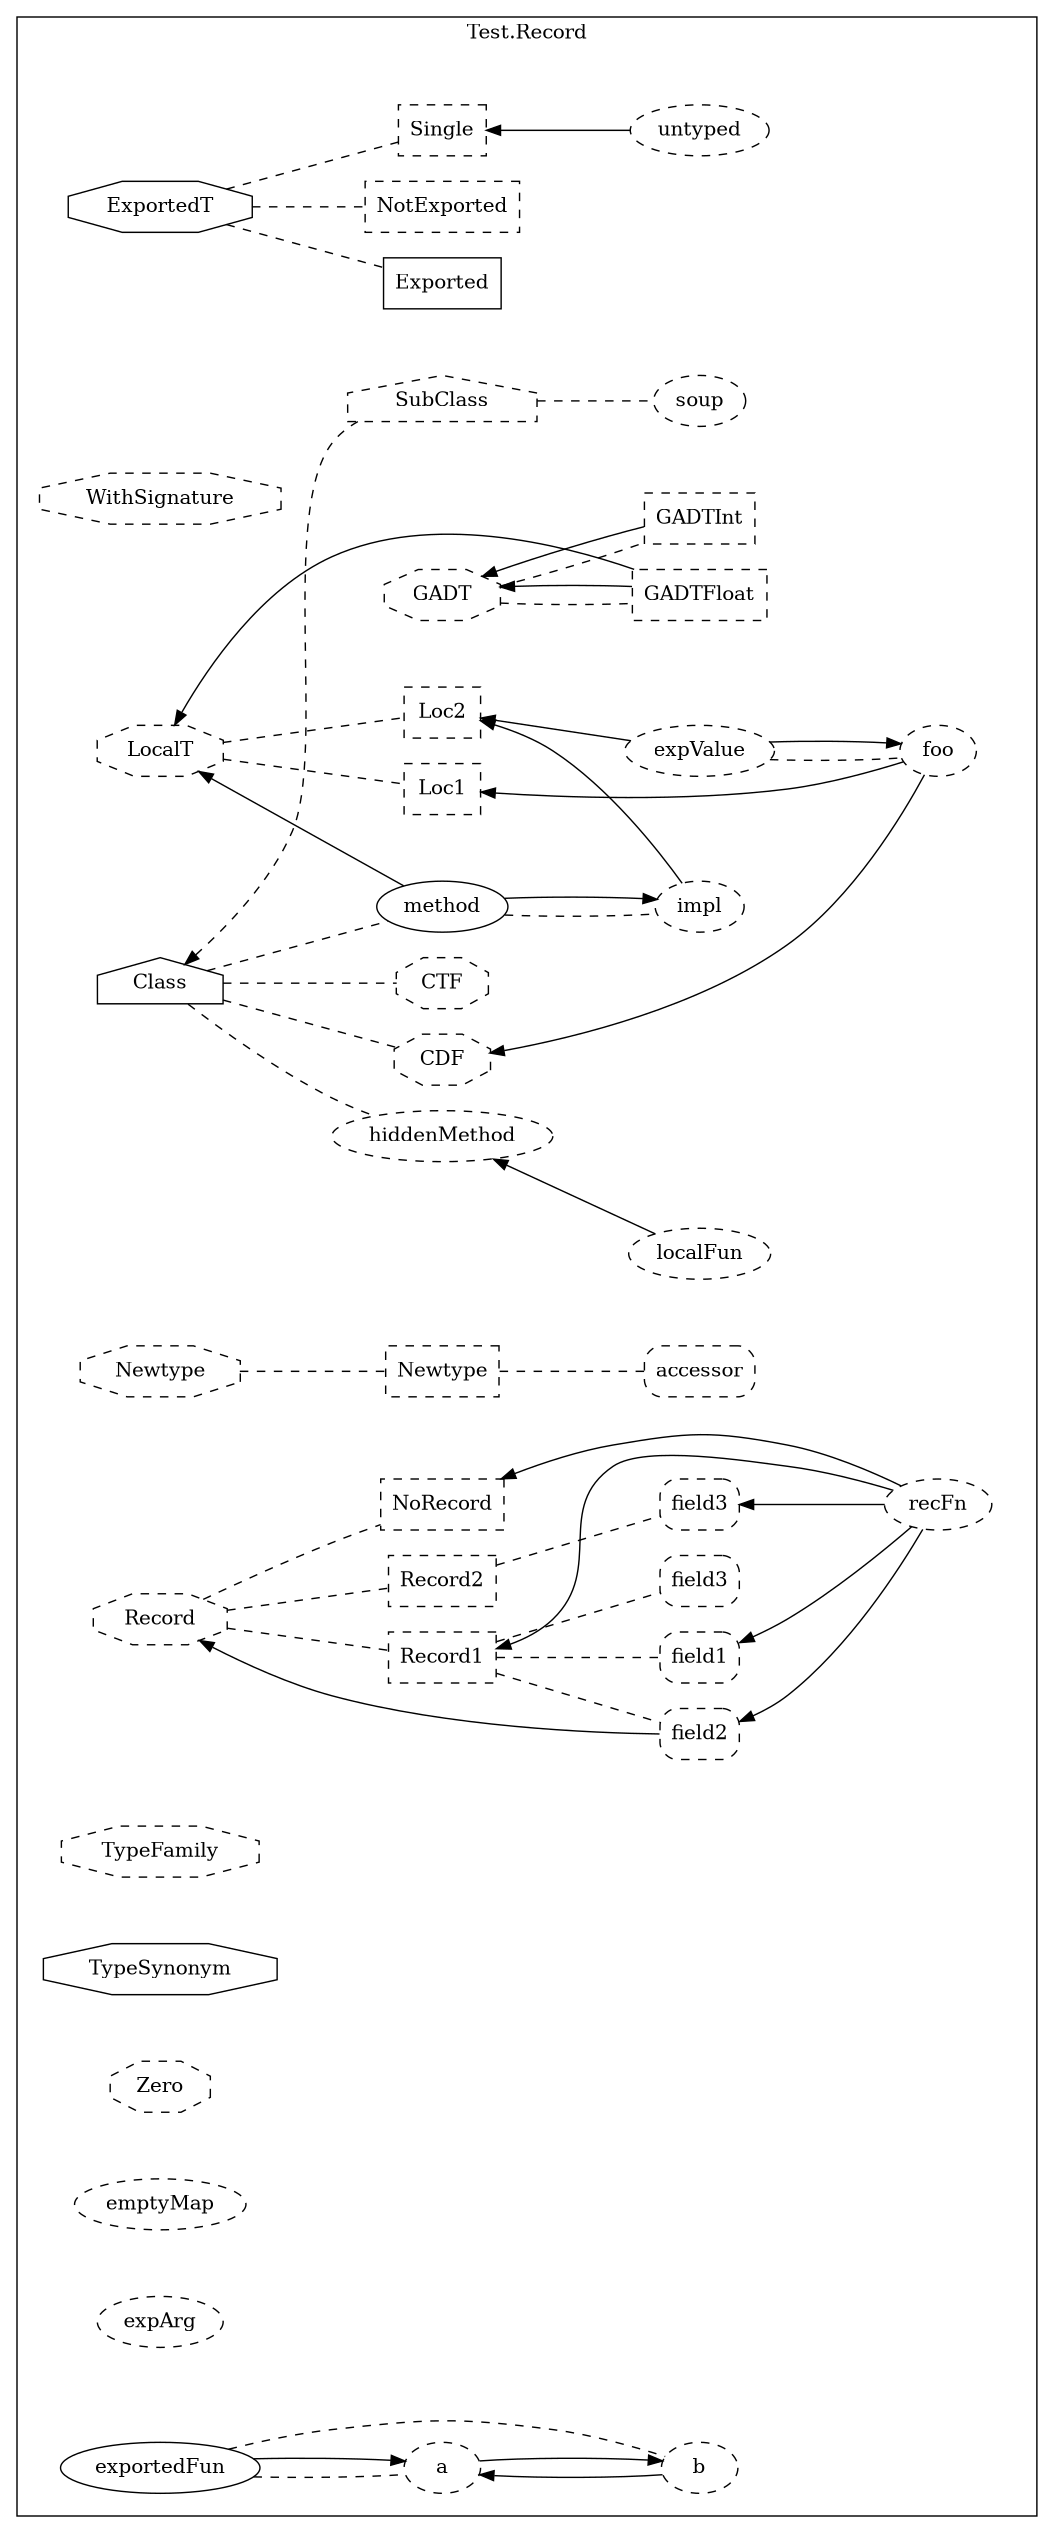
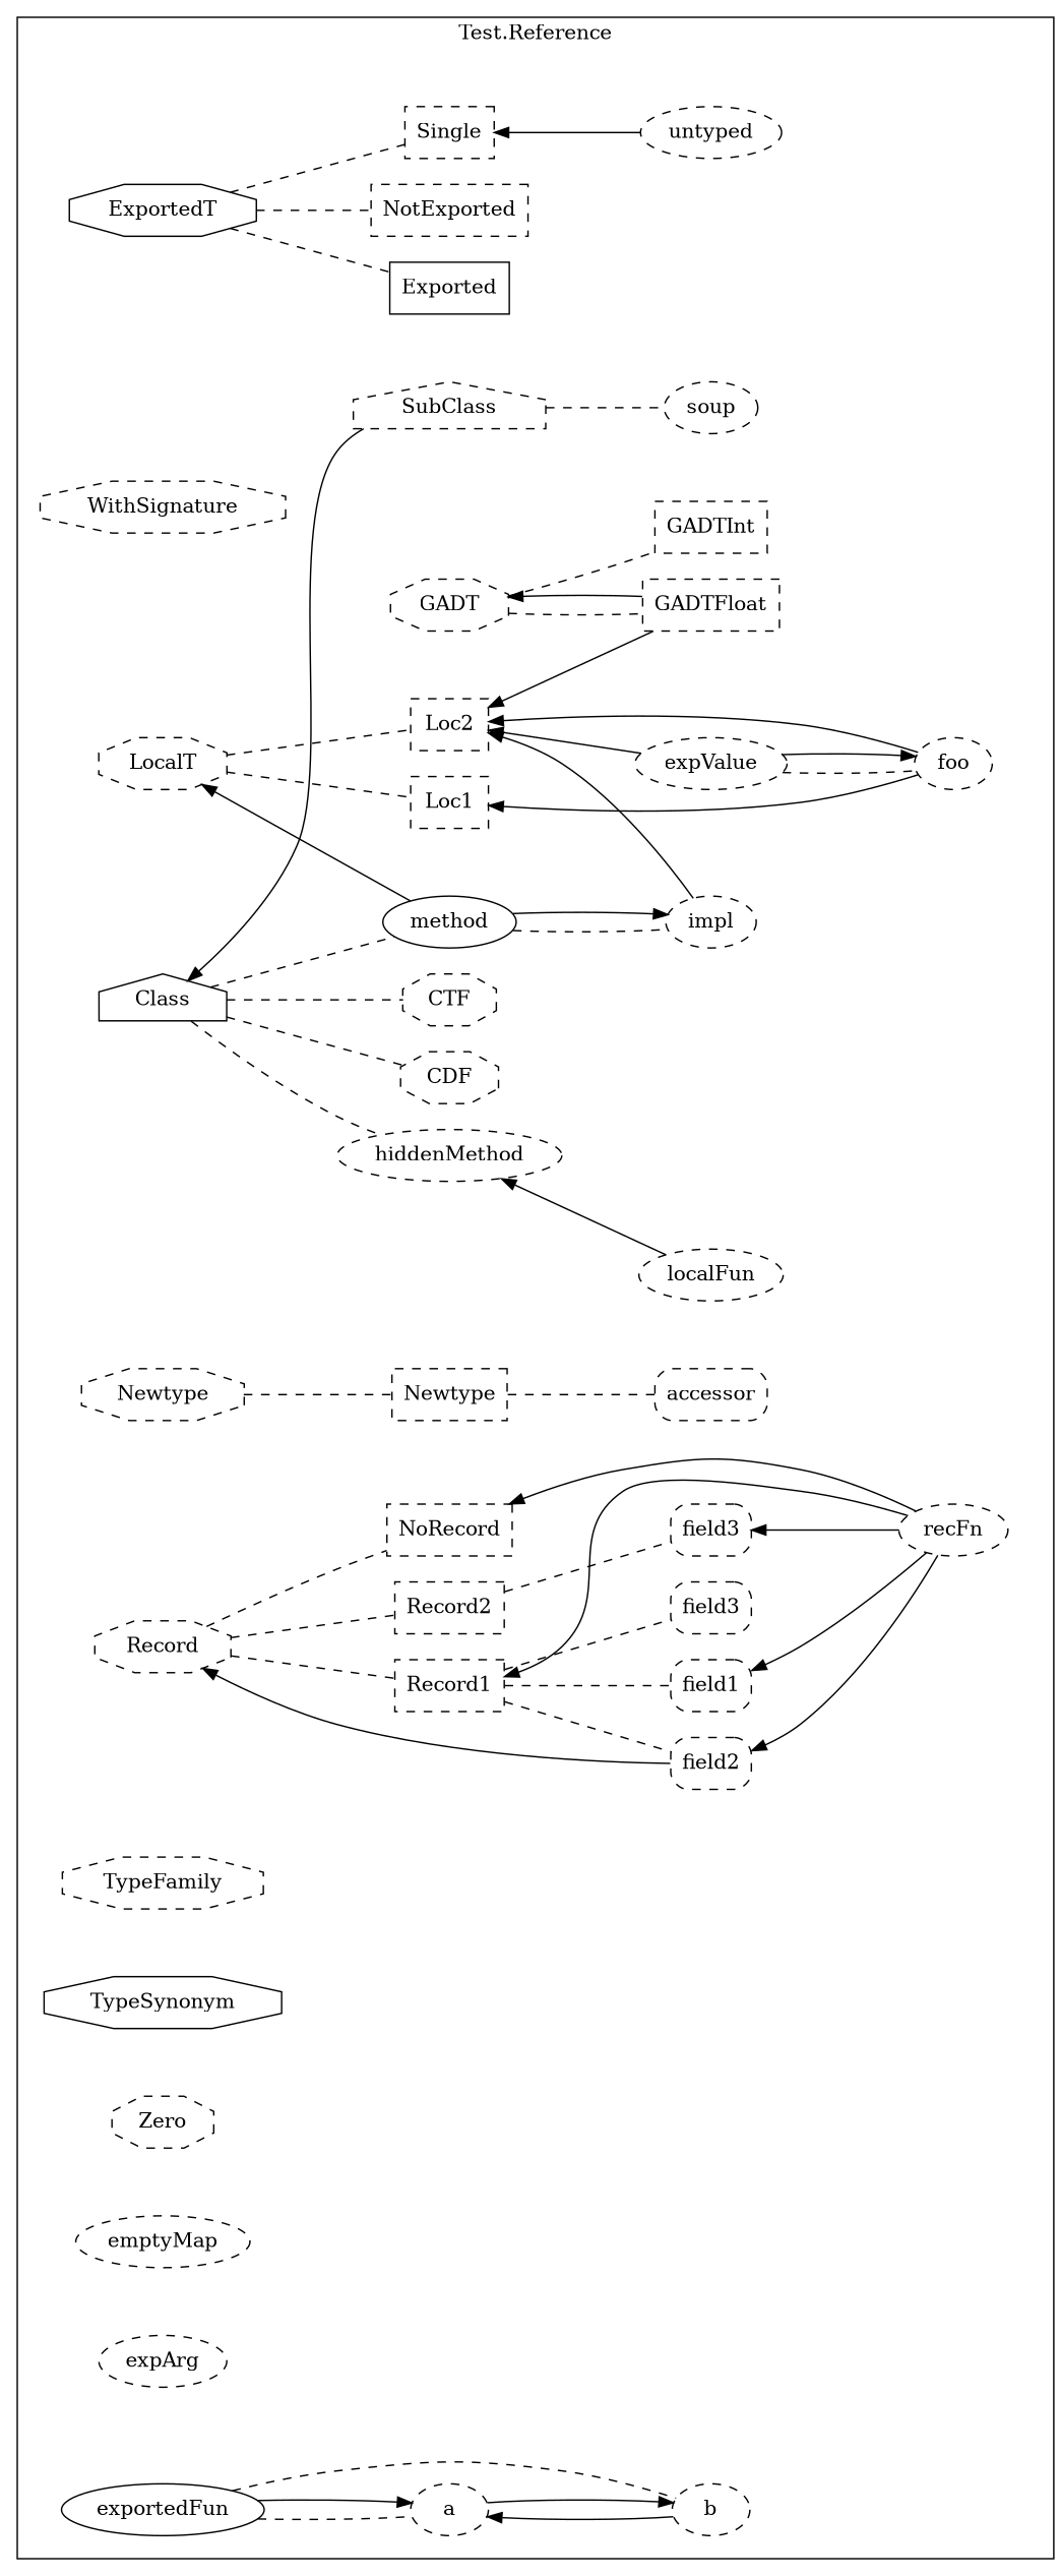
  digraph {
    rankdir=LR
    node [fillcolor="#ffffffcf" shape=box style="dashed, filled"]
    edge [arrowhead=none style=dashed]
    n1 [label=Class shape=house style=filled]
    n2 [label=CDF shape=octagon]
    n3 [label=CTF shape=octagon]
    n4 [label=hiddenMethod shape=ellipse]
    n5 [label=method shape=ellipse style=filled]
    n6 [label=impl shape=ellipse]
    n7 [label=ExportedT shape=octagon style=filled]
    n8 [label=Exported style=filled]
    n9 [label=NotExported]
    n10 [label=Single]
    n11 [label=WithSignature shape=octagon]
    n12 [label=GADT shape=octagon]
    n13 [label=GADTFloat]
    n14 [label=GADTInt]
    n15 [label=LocalT shape=octagon]
    n16 [label=Loc1]
    n17 [label=Loc2]
    n18 [label=Newtype shape=octagon]
    n19 [label=Newtype]
    n20 [label=accessor style="rounded, dashed, filled"]
    n21 [label=Record shape=octagon]
    n22 [label=NoRecord]
    n23 [label=Record1]
    n24 [label=Record2]
    n25 [label=field1 style="rounded, dashed, filled"]
    n26 [label=field2 style="rounded, dashed, filled"]
    n27 [label=field3 style="rounded, dashed, filled"]
    n28 [label=field3 style="rounded, dashed, filled"]
    n29 [label=SubClass shape=house]
    n30 [label=soup shape=ellipse]
    n31 [label=TypeFamily shape=octagon]
    n32 [label=TypeSynonym shape=octagon style=filled]
    n33 [label=Zero shape=octagon]
    n34 [label=emptyMap shape=ellipse]
    n35 [label=expArg shape=ellipse]
    n36 [label=expValue shape=ellipse]
    n37 [label=foo shape=ellipse]
    n38 [label=exportedFun shape=ellipse style=filled]
    n39 [label=a shape=ellipse]
    n40 [label=b shape=ellipse]
    n41 [label=localFun shape=ellipse]
    n42 [label=recFn shape=ellipse]
    n43 [label=untyped shape=ellipse]
    subgraph cluster_1 {
-     label="Test.Record"
+     label="Test.Reference"
      subgraph cluster_2 {
        label="Test.Reference"
        style=invis
        n1
        n2
        n3
        n4
        n5
        n6
      }
      subgraph cluster_3 {
        label="Test.Reference"
        style=invis
        n7
        n8
        n9
        n10
      }
      subgraph cluster_4 {
        label="Test.Reference"
        style=invis
        n11
      }
      subgraph cluster_5 {
        label="Test.Reference"
        style=invis
        n12
        n13
        n14
      }
      subgraph cluster_6 {
        label="Test.Reference"
        style=invis
        n15
        n16
        n17
      }
      subgraph cluster_7 {
        label="Test.Reference"
        style=invis
        n18
        n19
        n20
      }
      subgraph cluster_8 {
        label="Test.Reference"
        style=invis
        n21
        n22
        n23
        n24
        n25
        n26
        n27
        n28
      }
      subgraph cluster_9 {
        label="Test.Reference"
        style=invis
        n29
        n30
      }
      subgraph cluster_10 {
        label="Test.Reference"
        style=invis
        n31
      }
      subgraph cluster_11 {
        label="Test.Reference"
        style=invis
        n32
      }
      subgraph cluster_12 {
        label="Test.Reference"
        style=invis
        n33
      }
      subgraph cluster_13 {
        label="Test.Reference"
        style=invis
        n34
      }
      subgraph cluster_14 {
        label="Test.Reference"
        style=invis
        n35
      }
      subgraph cluster_15 {
        label="Test.Reference"
        style=invis
        n36
        n37
      }
      subgraph cluster_16 {
        label="Test.Reference"
        style=invis
        n38
        n39
        n40
      }
      subgraph cluster_17 {
        label="Test.Reference"
        style=invis
        n41
      }
      subgraph cluster_18 {
        label="Test.Reference"
        style=invis
        n42
      }
      subgraph cluster_19 {
        label="Test.Reference"
        style=invis
        n43
      }
    }
    n1 -> n2
    n1 -> n3
    n1 -> n4
    n1 -> n5
-   n1 -> n29 [dir=back arrowhead=""]
+   n1 -> n29 [dir=back arrowhead="" style=""]
    n4 -> n41 [dir=back arrowhead="" style=""]
    n5 -> n6
    n6 -> n5 [dir=back arrowhead="" style=""]
    n7 -> n8
    n7 -> n9
    n7 -> n10
    n10 -> n43 [dir=back arrowhead="" style=""]
    n12 -> n13
    n12 -> n13 [dir=back arrowhead="" style=""]
    n12 -> n14
-   n12 -> n14 [dir=back arrowhead="" style=""]
    n15 -> n5 [dir=back arrowhead="" style=""]
-   n15 -> n13 [dir=back arrowhead="" style=""]
+   n17 -> n13 [dir=back arrowhead="" style=""]
    n15 -> n16
    n15 -> n17
    n16 -> n37 [dir=back arrowhead="" style=""]
    n17 -> n6 [dir=back arrowhead="" style=""]
    n17 -> n36 [dir=back arrowhead="" style=""]
-   n2 -> n37 [dir=back arrowhead="" style=""]
+   n17 -> n37 [dir=back arrowhead="" style=""]
    n18 -> n19
    n19 -> n20
    n21 -> n22
    n21 -> n23
    n21 -> n24
    n21 -> n26 [dir=back arrowhead="" style=""]
    n22 -> n42 [dir=back arrowhead="" style=""]
    n23 -> n25
    n23 -> n26
    n23 -> n27
    n23 -> n42 [dir=back arrowhead="" style=""]
    n24 -> n28
    n25 -> n42 [dir=back arrowhead="" style=""]
    n26 -> n42 [dir=back arrowhead="" style=""]
    n28 -> n42 [dir=back arrowhead="" style=""]
    n29 -> n30
    n36 -> n37
    n37 -> n36 [dir=back arrowhead="" style=""]
    n38 -> n39
    n38 -> n40
    n39 -> n38 [dir=back arrowhead="" style=""]
    n39 -> n40 [dir=back arrowhead="" style=""]
    n40 -> n39 [dir=back arrowhead="" style=""]
  }
